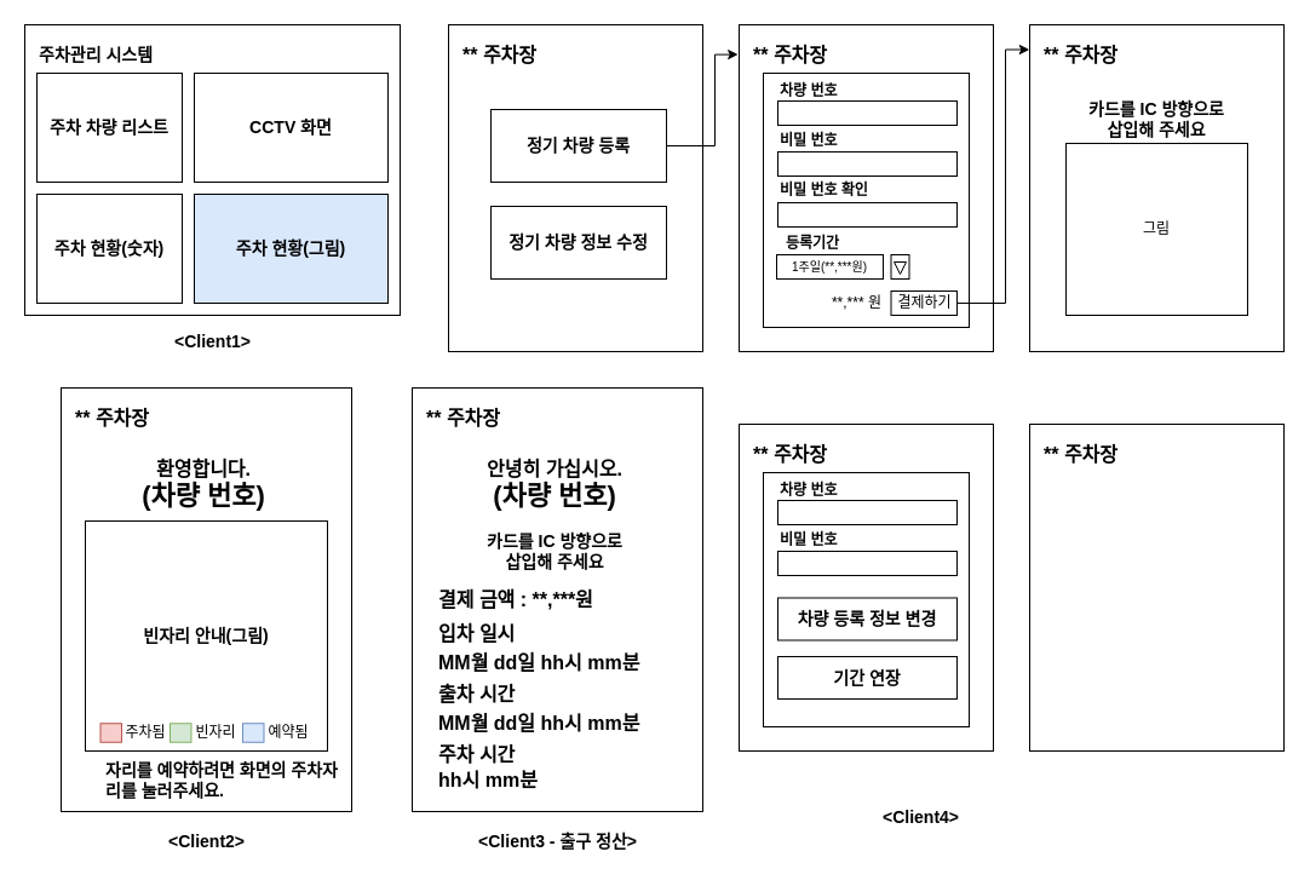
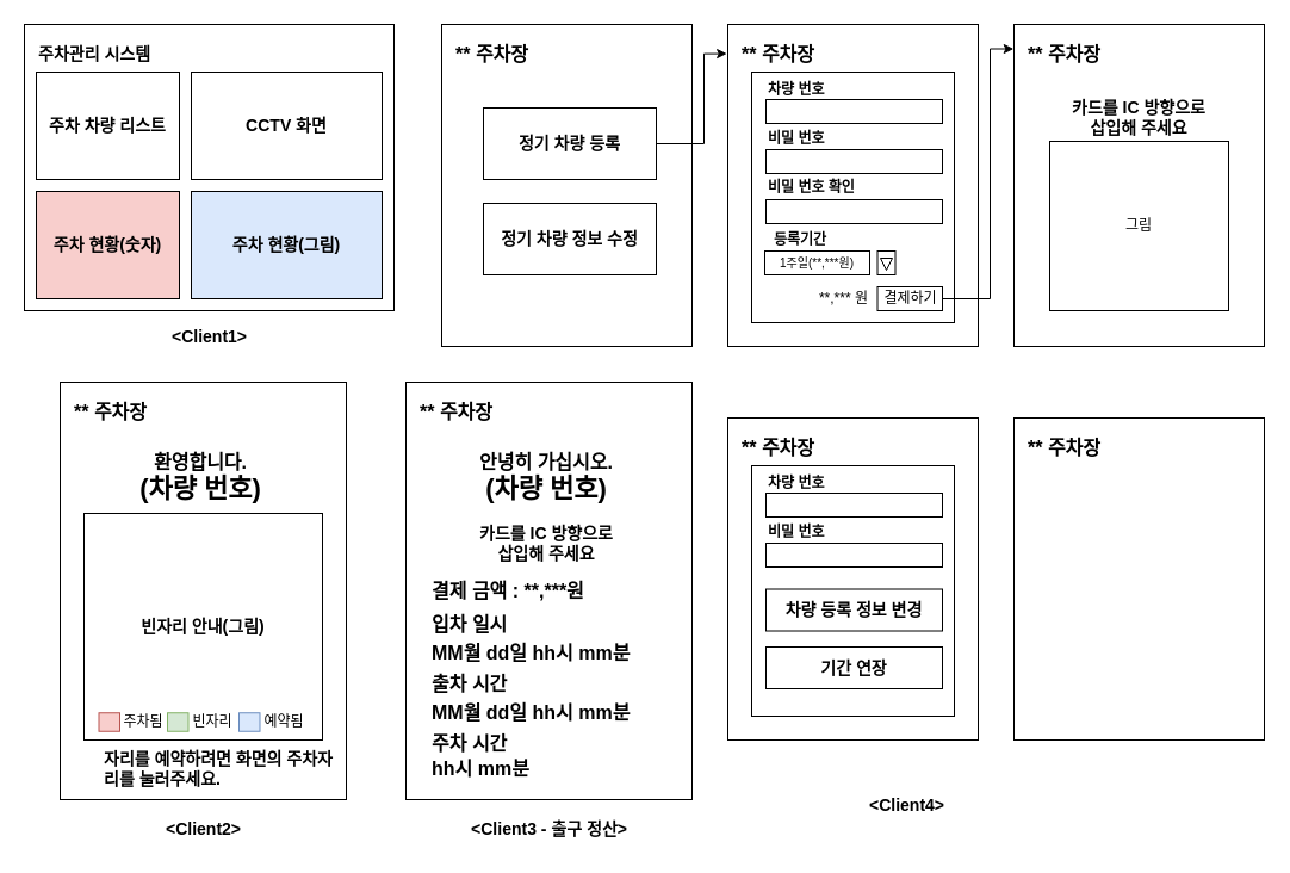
  <mxCell id="0" />
  <mxCell id="1" parent="0" />
  <mxCell id="2" value="" style="rounded=0;whiteSpace=wrap;html=1;" vertex="1" parent="1"><mxGeometry x="610" y="350" width="210" height="270" as="geometry" /></mxCell>
  <mxCell id="3" value="" style="rounded=0;whiteSpace=wrap;html=1;" vertex="1" parent="1"><mxGeometry x="630" y="390" width="170" height="210" as="geometry" /></mxCell>
  <mxCell id="4" value="&amp;lt;Client4&amp;gt;" style="text;html=1;align=center;verticalAlign=middle;resizable=0;points=[];autosize=1;strokeColor=none;fillColor=none;fontSize=14;fontStyle=1" vertex="1" parent="1"><mxGeometry x="720" y="660" width="80" height="30" as="geometry" /></mxCell>
  <mxCell id="5" value="" style="group" vertex="1" connectable="0" parent="1"><mxGeometry x="50" y="320" width="240" height="390" as="geometry" /></mxCell>
  <mxCell id="6" value="" style="rounded=0;whiteSpace=wrap;html=1;" parent="5" vertex="1"><mxGeometry width="240" height="350" as="geometry" /></mxCell>
  <mxCell id="7" value="** 주차장" style="text;html=1;align=left;verticalAlign=middle;whiteSpace=wrap;rounded=0;fontStyle=1;fontSize=16;" parent="5" vertex="1"><mxGeometry x="10" y="10" width="100" height="30" as="geometry" /></mxCell>
  <mxCell id="8" value="환영합니다.&lt;div&gt;&lt;font style=&quot;font-size: 22px;&quot;&gt;(차량 번호)&lt;/font&gt;&lt;/div&gt;" style="text;html=1;align=center;verticalAlign=middle;whiteSpace=wrap;rounded=0;fontSize=16;fontStyle=1" parent="5" vertex="1"><mxGeometry x="32.5" y="50" width="170" height="60" as="geometry" /></mxCell>
  <mxCell id="9" value="빈자리 안내(그림)" style="rounded=0;whiteSpace=wrap;html=1;fontSize=14;fontStyle=1" parent="5" vertex="1"><mxGeometry x="20" y="110" width="200" height="190" as="geometry" /></mxCell>
  <mxCell id="10" value="자리를 예약하려면 화면의 주차자리를 눌러주세요." style="text;html=1;align=left;verticalAlign=middle;whiteSpace=wrap;rounded=0;fontSize=14;fontStyle=1" parent="5" vertex="1"><mxGeometry x="35" y="309" width="200" height="30" as="geometry" /></mxCell>
  <mxCell id="11" value="주차됨" style="text;html=1;align=center;verticalAlign=middle;whiteSpace=wrap;rounded=0;" vertex="1" parent="5"><mxGeometry x="50" y="270" width="40" height="30" as="geometry" /></mxCell>
  <mxCell id="12" value="" style="rounded=0;whiteSpace=wrap;html=1;fillColor=#f8cecc;strokeColor=#b85450;" vertex="1" parent="5"><mxGeometry x="32.5" y="277.25" width="17.5" height="15.5" as="geometry" /></mxCell>
  <mxCell id="13" value="" style="rounded=0;whiteSpace=wrap;html=1;fillColor=#d5e8d4;strokeColor=#82b366;" vertex="1" parent="5"><mxGeometry x="90" y="277.25" width="17.5" height="15.5" as="geometry" /></mxCell>
  <mxCell id="14" value="빈자리" style="text;html=1;align=center;verticalAlign=middle;whiteSpace=wrap;rounded=0;" vertex="1" parent="5"><mxGeometry x="107.5" y="270" width="40" height="30" as="geometry" /></mxCell>
  <mxCell id="15" value="" style="rounded=0;whiteSpace=wrap;html=1;fillColor=#dae8fc;strokeColor=#6c8ebf;" vertex="1" parent="5"><mxGeometry x="150" y="277.25" width="17.5" height="15.5" as="geometry" /></mxCell>
  <mxCell id="16" value="예약됨" style="text;html=1;align=center;verticalAlign=middle;whiteSpace=wrap;rounded=0;" vertex="1" parent="5"><mxGeometry x="167.5" y="270" width="40" height="30" as="geometry" /></mxCell>
  <mxCell id="17" value="&amp;lt;Client2&amp;gt;" style="text;html=1;align=center;verticalAlign=middle;resizable=0;points=[];autosize=1;strokeColor=none;fillColor=none;fontSize=14;fontStyle=1" vertex="1" parent="5"><mxGeometry x="80" y="360" width="80" height="30" as="geometry" /></mxCell>
  <mxCell id="18" value="" style="group" vertex="1" connectable="0" parent="1"><mxGeometry x="20" y="20" width="310" height="277.25" as="geometry" /></mxCell>
  <mxCell id="19" value="" style="rounded=0;whiteSpace=wrap;html=1;" parent="18" vertex="1"><mxGeometry width="310" height="240" as="geometry" /></mxCell>
  <mxCell id="20" value="주차관리 시스템" style="text;html=1;align=left;verticalAlign=middle;whiteSpace=wrap;rounded=0;fontSize=14;fontStyle=1" parent="18" vertex="1"><mxGeometry x="10" y="10" width="120" height="30" as="geometry" /></mxCell>
  <mxCell id="21" value="주차 차량 리스트" style="rounded=0;whiteSpace=wrap;html=1;fontSize=14;fontStyle=1" parent="18" vertex="1"><mxGeometry x="10" y="40" width="120" height="90" as="geometry" /></mxCell>
- <mxCell id="22" value="주차 현황(숫자)" style="rounded=0;whiteSpace=wrap;html=1;fontSize=14;fontStyle=1" parent="18" vertex="1"><mxGeometry x="10" y="140" width="120" height="90" as="geometry" /></mxCell>
+ <mxCell id="22" value="주차 현황(숫자)" style="rounded=0;whiteSpace=wrap;html=1;fontSize=14;fontStyle=1;fillColor=#f8cecc;" parent="18" vertex="1"><mxGeometry x="10" y="140" width="120" height="90" as="geometry" /></mxCell>
  <mxCell id="23" value="CCTV 화면" style="rounded=0;whiteSpace=wrap;html=1;fontSize=14;fontStyle=1" parent="18" vertex="1"><mxGeometry x="140" y="40" width="160" height="90" as="geometry" /></mxCell>
  <mxCell id="24" value="주차 현황(그림)" style="rounded=0;whiteSpace=wrap;html=1;align=center;verticalAlign=middle;fontSize=14;fontStyle=1;fillColor=#dae8fc;" parent="18" vertex="1"><mxGeometry x="140" y="140" width="160" height="90" as="geometry" /></mxCell>
  <mxCell id="25" value="&amp;lt;Client1&amp;gt;" style="text;html=1;align=center;verticalAlign=middle;resizable=0;points=[];autosize=1;strokeColor=none;fillColor=none;fontSize=14;fontStyle=1" vertex="1" parent="18"><mxGeometry x="115" y="247.25" width="80" height="30" as="geometry" /></mxCell>
  <mxCell id="26" value="" style="group" vertex="1" connectable="0" parent="1"><mxGeometry x="370" y="20" width="210" height="270" as="geometry" /></mxCell>
  <mxCell id="27" value="" style="rounded=0;whiteSpace=wrap;html=1;" vertex="1" parent="26"><mxGeometry width="210" height="270" as="geometry" /></mxCell>
  <mxCell id="28" value="** 주차장" style="text;html=1;align=left;verticalAlign=middle;whiteSpace=wrap;rounded=0;fontStyle=1;fontSize=16;" vertex="1" parent="26"><mxGeometry x="10" y="10" width="100" height="30" as="geometry" /></mxCell>
  <mxCell id="29" value="정기 차량 등록" style="text;html=1;align=center;verticalAlign=middle;whiteSpace=wrap;rounded=0;labelBorderColor=none;strokeColor=default;fontSize=14;fontStyle=1" vertex="1" parent="26"><mxGeometry x="35" y="70" width="145" height="60" as="geometry" /></mxCell>
  <mxCell id="30" value="정기 차량 정보 수정" style="text;html=1;align=center;verticalAlign=middle;whiteSpace=wrap;rounded=0;labelBorderColor=none;strokeColor=default;fontSize=14;fontStyle=1" vertex="1" parent="26"><mxGeometry x="35" y="150" width="145" height="60" as="geometry" /></mxCell>
  <mxCell id="31" value="" style="group" vertex="1" connectable="0" parent="1"><mxGeometry x="610" y="20" width="210" height="270" as="geometry" /></mxCell>
  <mxCell id="32" value="" style="rounded=0;whiteSpace=wrap;html=1;" vertex="1" parent="31"><mxGeometry width="210" height="270" as="geometry" /></mxCell>
  <mxCell id="33" value="** 주차장" style="text;html=1;align=left;verticalAlign=middle;whiteSpace=wrap;rounded=0;fontStyle=1;fontSize=16;" vertex="1" parent="31"><mxGeometry x="10" y="10" width="100" height="30" as="geometry" /></mxCell>
  <mxCell id="34" value="" style="rounded=0;whiteSpace=wrap;html=1;" vertex="1" parent="31"><mxGeometry x="20" y="40" width="170" height="210" as="geometry" /></mxCell>
  <mxCell id="35" value="" style="rounded=0;whiteSpace=wrap;html=1;" vertex="1" parent="31"><mxGeometry x="32" y="63" width="148" height="20" as="geometry" /></mxCell>
  <mxCell id="36" value="차량 번호" style="text;html=1;align=left;verticalAlign=middle;whiteSpace=wrap;rounded=0;fontStyle=1" vertex="1" parent="31"><mxGeometry x="32" y="40" width="60" height="30" as="geometry" /></mxCell>
  <mxCell id="37" value="비밀 번호" style="text;html=1;align=left;verticalAlign=middle;whiteSpace=wrap;rounded=0;fontStyle=1" vertex="1" parent="31"><mxGeometry x="32" y="81" width="60" height="30" as="geometry" /></mxCell>
  <mxCell id="38" value="비밀 번호 확인" style="text;html=1;align=left;verticalAlign=middle;whiteSpace=wrap;rounded=0;fontStyle=1" vertex="1" parent="31"><mxGeometry x="32" y="122" width="90" height="30" as="geometry" /></mxCell>
  <mxCell id="39" value="" style="rounded=0;whiteSpace=wrap;html=1;" vertex="1" parent="31"><mxGeometry x="32" y="105" width="148" height="20" as="geometry" /></mxCell>
  <mxCell id="40" value="" style="rounded=0;whiteSpace=wrap;html=1;" vertex="1" parent="31"><mxGeometry x="32" y="147" width="148" height="20" as="geometry" /></mxCell>
  <mxCell id="41" value="결제하기" style="text;html=1;align=center;verticalAlign=middle;whiteSpace=wrap;rounded=0;strokeColor=default;" vertex="1" parent="31"><mxGeometry x="125.5" y="220" width="54.5" height="20" as="geometry" /></mxCell>
  <mxCell id="42" value="등록기간" style="text;html=1;align=center;verticalAlign=middle;whiteSpace=wrap;rounded=0;fontStyle=1" vertex="1" parent="31"><mxGeometry x="31" y="166" width="60" height="30" as="geometry" /></mxCell>
  <mxCell id="43" value="1주일(**,***원)" style="text;html=1;align=center;verticalAlign=middle;whiteSpace=wrap;rounded=0;fontSize=10;strokeColor=default;" vertex="1" parent="31"><mxGeometry x="31" y="190" width="88" height="20" as="geometry" /></mxCell>
  <mxCell id="44" value="" style="rounded=0;whiteSpace=wrap;html=1;fillColor=none;" vertex="1" parent="31"><mxGeometry x="125.5" y="190" width="15" height="20" as="geometry" /></mxCell>
  <mxCell id="45" value="" style="triangle;whiteSpace=wrap;html=1;direction=south;" vertex="1" parent="31"><mxGeometry x="128" y="196" width="10" height="10" as="geometry" /></mxCell>
  <mxCell id="46" value="**,*** 원" style="text;html=1;align=right;verticalAlign=middle;whiteSpace=wrap;rounded=0;" vertex="1" parent="31"><mxGeometry x="30" y="215" width="90" height="30" as="geometry" /></mxCell>
  <mxCell id="47" value="" style="group" vertex="1" connectable="0" parent="1"><mxGeometry x="850" y="20" width="210" height="270" as="geometry" /></mxCell>
  <mxCell id="48" value="" style="rounded=0;whiteSpace=wrap;html=1;" vertex="1" parent="47"><mxGeometry width="210" height="270" as="geometry" /></mxCell>
  <mxCell id="49" value="** 주차장" style="text;html=1;align=left;verticalAlign=middle;whiteSpace=wrap;rounded=0;fontStyle=1;fontSize=16;" vertex="1" parent="47"><mxGeometry x="10" y="10" width="100" height="30" as="geometry" /></mxCell>
  <mxCell id="50" value="&lt;font style=&quot;font-size: 14px;&quot;&gt;&lt;b&gt;카드를 IC 방향으로&lt;/b&gt;&lt;/font&gt;&lt;div&gt;&lt;font style=&quot;font-size: 14px;&quot;&gt;&lt;b&gt;삽입해 주세요&lt;/b&gt;&lt;/font&gt;&lt;/div&gt;" style="text;html=1;align=center;verticalAlign=middle;whiteSpace=wrap;rounded=0;" vertex="1" parent="47"><mxGeometry x="30" y="63" width="150" height="30" as="geometry" /></mxCell>
  <mxCell id="51" value="그림" style="rounded=0;whiteSpace=wrap;html=1;" vertex="1" parent="47"><mxGeometry x="30" y="98" width="150" height="142" as="geometry" /></mxCell>
  <mxCell id="52" value="" style="rounded=0;whiteSpace=wrap;html=1;" vertex="1" parent="1"><mxGeometry x="850" y="350" width="210" height="270" as="geometry" /></mxCell>
  <mxCell id="53" value="** 주차장" style="text;html=1;align=left;verticalAlign=middle;whiteSpace=wrap;rounded=0;fontStyle=1;fontSize=16;" vertex="1" parent="1"><mxGeometry x="860" y="360" width="100" height="30" as="geometry" /></mxCell>
  <mxCell id="54" style="edgeStyle=orthogonalEdgeStyle;rounded=0;orthogonalLoop=1;jettySize=auto;html=1;exitX=1;exitY=0.5;exitDx=0;exitDy=0;entryX=-0.004;entryY=0.091;entryDx=0;entryDy=0;entryPerimeter=0;" edge="1" parent="1" source="29" target="32"><mxGeometry relative="1" as="geometry"><Array as="points"><mxPoint x="590" y="120" /><mxPoint x="590" y="45" /></Array></mxGeometry></mxCell>
  <mxCell id="55" style="edgeStyle=orthogonalEdgeStyle;rounded=0;orthogonalLoop=1;jettySize=auto;html=1;exitX=1;exitY=0.5;exitDx=0;exitDy=0;entryX=-0.001;entryY=0.076;entryDx=0;entryDy=0;entryPerimeter=0;" edge="1" parent="1" source="41" target="48"><mxGeometry relative="1" as="geometry"><Array as="points"><mxPoint x="830" y="250" /><mxPoint x="830" y="41" /></Array></mxGeometry></mxCell>
  <mxCell id="56" value="차량 등록 정보 변경" style="text;html=1;align=center;verticalAlign=middle;whiteSpace=wrap;rounded=0;labelBorderColor=none;strokeColor=default;fontSize=14;fontStyle=1" vertex="1" parent="1"><mxGeometry x="642" y="493.5" width="148" height="35" as="geometry" /></mxCell>
  <mxCell id="57" value="** 주차장" style="text;html=1;align=left;verticalAlign=middle;whiteSpace=wrap;rounded=0;fontStyle=1;fontSize=16;" vertex="1" parent="1"><mxGeometry x="620" y="360" width="100" height="30" as="geometry" /></mxCell>
  <mxCell id="58" value="" style="rounded=0;whiteSpace=wrap;html=1;" vertex="1" parent="1"><mxGeometry x="642" y="413" width="148" height="20" as="geometry" /></mxCell>
  <mxCell id="59" value="" style="rounded=0;whiteSpace=wrap;html=1;" vertex="1" parent="1"><mxGeometry x="642" y="455" width="148" height="20" as="geometry" /></mxCell>
  <mxCell id="60" value="비밀 번호" style="text;html=1;align=left;verticalAlign=middle;whiteSpace=wrap;rounded=0;fontStyle=1" vertex="1" parent="1"><mxGeometry x="642" y="431" width="60" height="30" as="geometry" /></mxCell>
  <mxCell id="61" value="차량 번호" style="text;html=1;align=left;verticalAlign=middle;whiteSpace=wrap;rounded=0;fontStyle=1" vertex="1" parent="1"><mxGeometry x="642" y="390" width="60" height="30" as="geometry" /></mxCell>
  <mxCell id="62" value="기간 연장" style="text;html=1;align=center;verticalAlign=middle;whiteSpace=wrap;rounded=0;labelBorderColor=none;strokeColor=default;fontSize=14;fontStyle=1" vertex="1" parent="1"><mxGeometry x="642" y="542" width="148" height="35" as="geometry" /></mxCell>
  <mxCell id="63" value="" style="group" vertex="1" connectable="0" parent="1"><mxGeometry x="340" y="320" width="240" height="390" as="geometry" /></mxCell>
  <mxCell id="64" value="" style="rounded=0;whiteSpace=wrap;html=1;" vertex="1" parent="63"><mxGeometry width="240" height="350" as="geometry" /></mxCell>
  <mxCell id="65" value="** 주차장" style="text;html=1;align=left;verticalAlign=middle;whiteSpace=wrap;rounded=0;fontStyle=1;fontSize=16;" vertex="1" parent="63"><mxGeometry x="10" y="10" width="100" height="30" as="geometry" /></mxCell>
  <mxCell id="66" value="안녕히 가십시오.&lt;div&gt;&lt;font style=&quot;font-size: 22px;&quot;&gt;(차량 번호)&lt;/font&gt;&lt;/div&gt;" style="text;html=1;align=center;verticalAlign=middle;whiteSpace=wrap;rounded=0;fontSize=16;fontStyle=1" vertex="1" parent="63"><mxGeometry x="32.5" y="50" width="170" height="60" as="geometry" /></mxCell>
  <mxCell id="67" value="&amp;lt;Client3 -&amp;nbsp;&lt;span style=&quot;background-color: transparent; color: light-dark(rgb(0, 0, 0), rgb(255, 255, 255));&quot;&gt;출구 정산&amp;gt;&lt;/span&gt;" style="text;html=1;align=center;verticalAlign=middle;resizable=0;points=[];autosize=1;strokeColor=none;fillColor=none;fontSize=14;fontStyle=1" vertex="1" parent="63"><mxGeometry x="40" y="360" width="160" height="30" as="geometry" /></mxCell>
  <mxCell id="68" value="&lt;div style=&quot;line-height: 150%;&quot;&gt;입차 일시&lt;div&gt;MM월 dd일&amp;nbsp;&lt;span style=&quot;background-color: transparent; color: light-dark(rgb(0, 0, 0), rgb(255, 255, 255));&quot;&gt;hh시 mm분&lt;/span&gt;&lt;/div&gt;&lt;/div&gt;" style="text;html=1;align=left;verticalAlign=middle;whiteSpace=wrap;rounded=0;fontSize=16;fontStyle=1" vertex="1" parent="63"><mxGeometry x="20" y="200" width="200" height="30" as="geometry" /></mxCell>
  <mxCell id="69" value="&lt;div style=&quot;line-height: 150%;&quot;&gt;출차 시간&lt;div&gt;MM월 dd일&amp;nbsp;&lt;span style=&quot;color: light-dark(rgb(0, 0, 0), rgb(255, 255, 255)); background-color: transparent;&quot;&gt;hh시 mm분&lt;/span&gt;&lt;/div&gt;&lt;/div&gt;" style="text;html=1;align=left;verticalAlign=middle;whiteSpace=wrap;rounded=0;fontSize=16;fontStyle=1" vertex="1" parent="63"><mxGeometry x="20" y="250" width="200" height="30" as="geometry" /></mxCell>
  <mxCell id="70" value="주차 시간&lt;div style=&quot;line-height: 150%;&quot;&gt;hh시 mm분&lt;/div&gt;" style="text;html=1;align=left;verticalAlign=middle;whiteSpace=wrap;rounded=0;fontSize=16;fontStyle=1" vertex="1" parent="63"><mxGeometry x="20" y="300" width="200" height="30" as="geometry" /></mxCell>
  <mxCell id="71" value="결제 금액 : **,***원" style="text;html=1;align=left;verticalAlign=middle;whiteSpace=wrap;rounded=0;fontSize=16;fontStyle=1" vertex="1" parent="63"><mxGeometry x="20" y="160" width="200" height="30" as="geometry" /></mxCell>
  <mxCell id="72" value="&lt;font style=&quot;font-size: 14px;&quot;&gt;&lt;b&gt;카드를 IC 방향으로&lt;/b&gt;&lt;/font&gt;&lt;div&gt;&lt;font style=&quot;font-size: 14px;&quot;&gt;&lt;b&gt;삽입해 주세요&lt;/b&gt;&lt;/font&gt;&lt;/div&gt;" style="text;html=1;align=center;verticalAlign=middle;whiteSpace=wrap;rounded=0;" vertex="1" parent="63"><mxGeometry x="42.5" y="120" width="150" height="30" as="geometry" /></mxCell>
